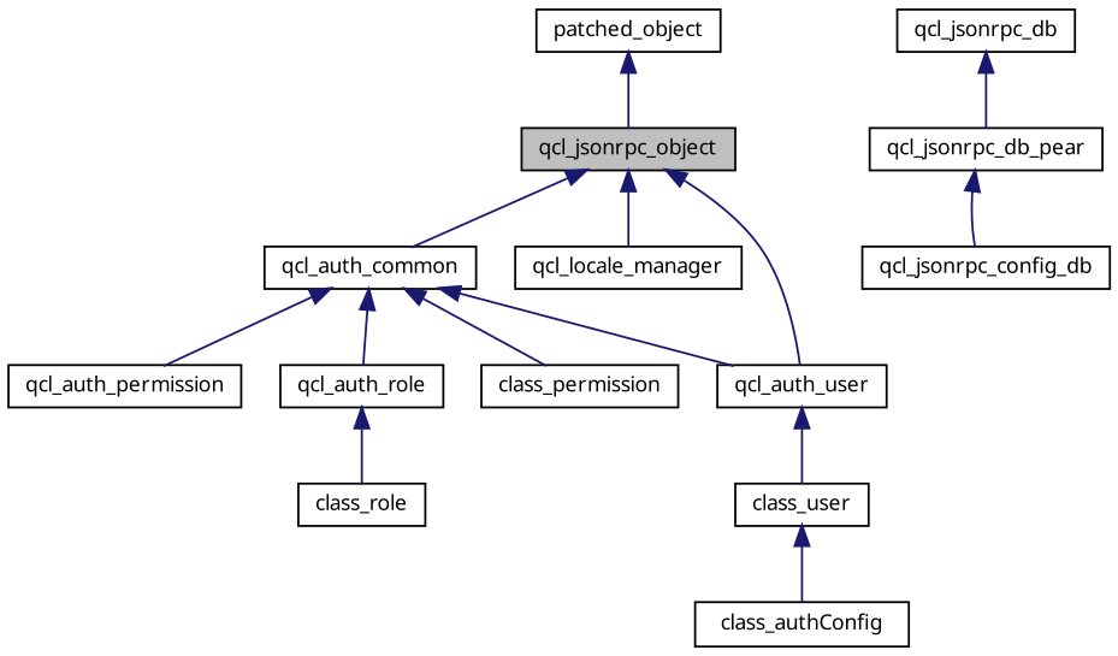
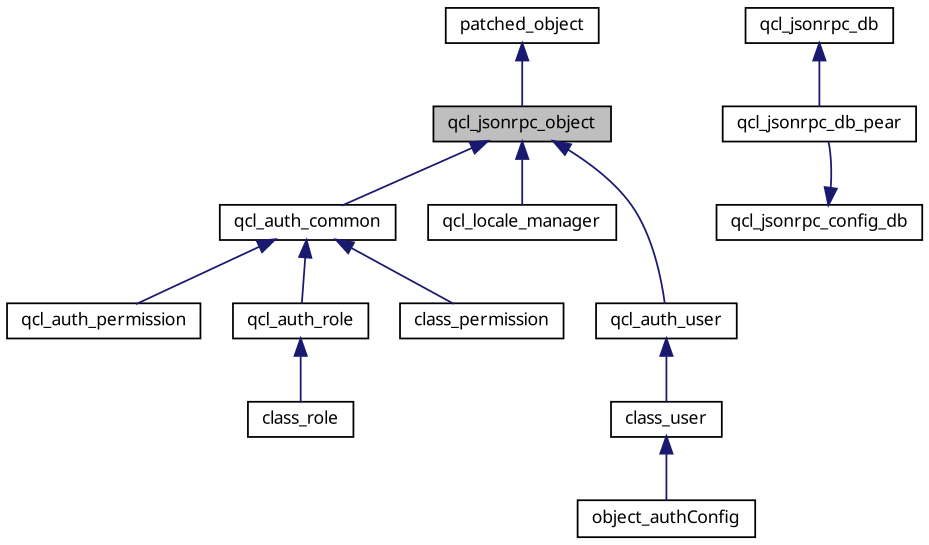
  digraph {
    node [color=black fillcolor=white fontname="FreeSans.ttf" fontsize=10 shape=record style=filled]
    edge [color=midnightblue dir=back fontname="FreeSans.ttf" fontsize=10 labelfontname="FreeSans.ttf" labelfontsize=10 style=solid]
    n1 [fillcolor=grey75 fontcolor=black height=0.2 label=qcl_jsonrpc_object width=0.4]
    n2 [height=0.2 label=qcl_auth_common width=0.4]
    n3 [height=0.2 label=qcl_locale_manager width=0.4]
    n4 [height=0.2 label=qcl_auth_user width=0.4]
    n5 [height=0.2 label=qcl_auth_permission width=0.4]
    n6 [height=0.2 label=qcl_auth_role width=0.4]
    n7 [height=0.2 label=class_permission width=0.4]
    n8 [height=0.2 label=qcl_jsonrpc_db width=0.4]
    n9 [height=0.2 label=qcl_jsonrpc_db_pear width=0.4]
    n10 [height=0.2 label=patched_object width=0.4]
    n11 [height=0.2 label=class_role width=0.4]
    n12 [height=0.2 label=class_user width=0.4]
-   n13 [height=0.2 label=class_authConfig width=0.4]
+   n13 [height=0.2 label=object_authConfig width=0.4]
    n14 [height=0.2 label=qcl_jsonrpc_config_db width=0.4]
    n1 -> n2
    n1 -> n3
    n1 -> n4
-   n2 -> n4
    n2 -> n5
    n2 -> n6
    n2 -> n7
    n4 -> n12
    n6 -> n11
    n8 -> n9
-   n9 -> n14
+   n14 -> n9
    n10 -> n1
    n12 -> n13
  }
